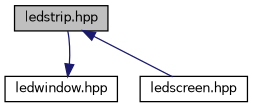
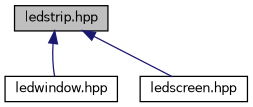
  digraph {
    node [color=black fillcolor=white fontname=Helvetica fontsize=10 shape=record style=filled]
    edge [color=midnightblue dir=back fontname=Helvetica fontsize=10 labelfontname=Helvetica labelfontsize=10 style=solid]
    n1 [fillcolor=grey75 fontcolor=black height=0.2 label="ledstrip.hpp" width=0.4]
    n2 [height=0.2 label="ledwindow.hpp" width=0.4]
    n3 [height=0.2 label="ledscreen.hpp" width=0.4]
-   n2 -> n1
+   n1 -> n2
    n1 -> n3
  }
